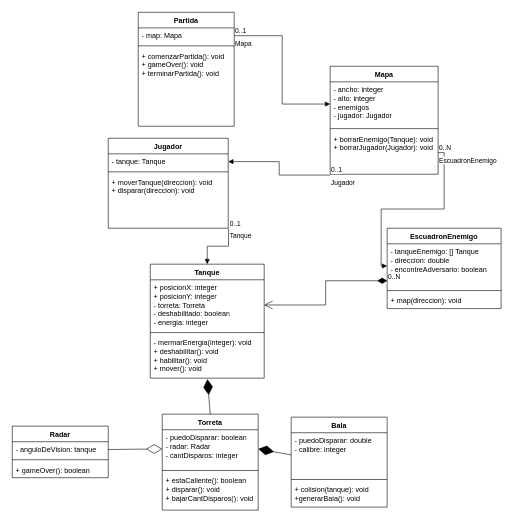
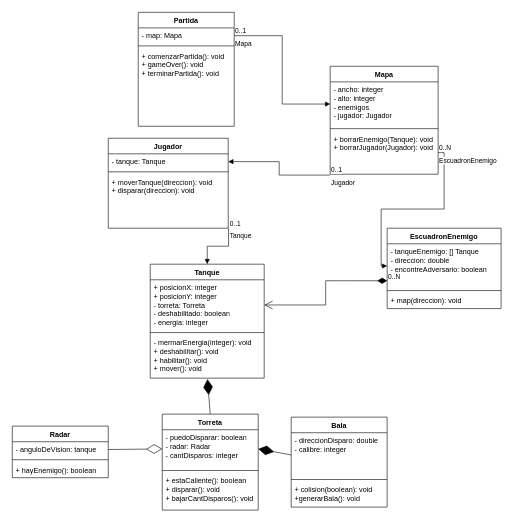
  <mxCell id="0" />
  <mxCell id="1" parent="0" />
  <mxCell id="2" value="Partida" style="swimlane;fontStyle=1;align=center;verticalAlign=top;childLayout=stackLayout;horizontal=1;startSize=26;horizontalStack=0;resizeParent=1;resizeParentMax=0;resizeLast=0;collapsible=1;marginBottom=0;whiteSpace=wrap;html=1;" vertex="1" parent="1"><mxGeometry x="230" y="20" width="160" height="190" as="geometry" /></mxCell>
  <mxCell id="3" value="- map: Mapa" style="text;strokeColor=none;fillColor=none;align=left;verticalAlign=top;spacingLeft=4;spacingRight=4;overflow=hidden;rotatable=0;points=[[0,0.5],[1,0.5]];portConstraint=eastwest;whiteSpace=wrap;html=1;" vertex="1" parent="2"><mxGeometry y="26" width="160" height="26" as="geometry" /></mxCell>
  <mxCell id="4" value="" style="line;strokeWidth=1;fillColor=none;align=left;verticalAlign=middle;spacingTop=-1;spacingLeft=3;spacingRight=3;rotatable=0;labelPosition=right;points=[];portConstraint=eastwest;strokeColor=inherit;" vertex="1" parent="2"><mxGeometry y="52" width="160" height="8" as="geometry" /></mxCell>
  <mxCell id="5" value="+ comenzarPartida(): void&lt;br&gt;+ gameOver(): void&lt;br&gt;+ terminarPartida(): void" style="text;strokeColor=none;fillColor=none;align=left;verticalAlign=top;spacingLeft=4;spacingRight=4;overflow=hidden;rotatable=0;points=[[0,0.5],[1,0.5]];portConstraint=eastwest;whiteSpace=wrap;html=1;" vertex="1" parent="2"><mxGeometry y="60" width="160" height="130" as="geometry" /></mxCell>
  <mxCell id="6" value="Mapa" style="swimlane;fontStyle=1;align=center;verticalAlign=top;childLayout=stackLayout;horizontal=1;startSize=26;horizontalStack=0;resizeParent=1;resizeParentMax=0;resizeLast=0;collapsible=1;marginBottom=0;whiteSpace=wrap;html=1;" vertex="1" parent="1"><mxGeometry x="550" y="110" width="180" height="180" as="geometry" /></mxCell>
  <mxCell id="7" value="- ancho: integer&lt;br&gt;- alto: integer&lt;br&gt;- enemigos&lt;br&gt;- jugador: Jugador" style="text;strokeColor=none;fillColor=none;align=left;verticalAlign=top;spacingLeft=4;spacingRight=4;overflow=hidden;rotatable=0;points=[[0,0.5],[1,0.5]];portConstraint=eastwest;whiteSpace=wrap;html=1;" vertex="1" parent="6"><mxGeometry y="26" width="180" height="74" as="geometry" /></mxCell>
  <mxCell id="8" value="" style="line;strokeWidth=1;fillColor=none;align=left;verticalAlign=middle;spacingTop=-1;spacingLeft=3;spacingRight=3;rotatable=0;labelPosition=right;points=[];portConstraint=eastwest;strokeColor=inherit;" vertex="1" parent="6"><mxGeometry y="100" width="180" height="8" as="geometry" /></mxCell>
  <mxCell id="9" value="+ borrarEnemigo(Tanque): void&lt;br&gt;+ borrarJugador(Jugador): void" style="text;strokeColor=none;fillColor=none;align=left;verticalAlign=top;spacingLeft=4;spacingRight=4;overflow=hidden;rotatable=0;points=[[0,0.5],[1,0.5]];portConstraint=eastwest;whiteSpace=wrap;html=1;" vertex="1" parent="6"><mxGeometry y="108" width="180" height="72" as="geometry" /></mxCell>
  <mxCell id="10" value="Jugador" style="swimlane;fontStyle=1;align=center;verticalAlign=top;childLayout=stackLayout;horizontal=1;startSize=26;horizontalStack=0;resizeParent=1;resizeParentMax=0;resizeLast=0;collapsible=1;marginBottom=0;whiteSpace=wrap;html=1;" vertex="1" parent="1"><mxGeometry x="180" y="230" width="200" height="150" as="geometry" /></mxCell>
  <mxCell id="11" value="- tanque: Tanque" style="text;strokeColor=none;fillColor=none;align=left;verticalAlign=top;spacingLeft=4;spacingRight=4;overflow=hidden;rotatable=0;points=[[0,0.5],[1,0.5]];portConstraint=eastwest;whiteSpace=wrap;html=1;" vertex="1" parent="10"><mxGeometry y="26" width="200" height="26" as="geometry" /></mxCell>
  <mxCell id="12" value="" style="line;strokeWidth=1;fillColor=none;align=left;verticalAlign=middle;spacingTop=-1;spacingLeft=3;spacingRight=3;rotatable=0;labelPosition=right;points=[];portConstraint=eastwest;strokeColor=inherit;" vertex="1" parent="10"><mxGeometry y="52" width="200" height="8" as="geometry" /></mxCell>
  <mxCell id="13" value="+ moverTanque(direccion): void&lt;br&gt;+ disparar(direccion): void&amp;nbsp;" style="text;strokeColor=none;fillColor=none;align=left;verticalAlign=top;spacingLeft=4;spacingRight=4;overflow=hidden;rotatable=0;points=[[0,0.5],[1,0.5]];portConstraint=eastwest;whiteSpace=wrap;html=1;" vertex="1" parent="10"><mxGeometry y="60" width="200" height="90" as="geometry" /></mxCell>
  <mxCell id="14" value="Tanque" style="swimlane;fontStyle=1;align=center;verticalAlign=top;childLayout=stackLayout;horizontal=1;startSize=26;horizontalStack=0;resizeParent=1;resizeParentMax=0;resizeLast=0;collapsible=1;marginBottom=0;whiteSpace=wrap;html=1;" vertex="1" parent="1"><mxGeometry x="250" y="440" width="190" height="190" as="geometry" /></mxCell>
  <mxCell id="15" value="+ posicionX: integer&lt;br&gt;+ posicionY: integer&lt;br&gt;- torreta: Torreta&lt;br&gt;- deshabilitado: boolean&lt;br&gt;- energia: integer" style="text;strokeColor=none;fillColor=none;align=left;verticalAlign=top;spacingLeft=4;spacingRight=4;overflow=hidden;rotatable=0;points=[[0,0.5],[1,0.5]];portConstraint=eastwest;whiteSpace=wrap;html=1;" vertex="1" parent="14"><mxGeometry y="26" width="190" height="84" as="geometry" /></mxCell>
  <mxCell id="16" value="" style="line;strokeWidth=1;fillColor=none;align=left;verticalAlign=middle;spacingTop=-1;spacingLeft=3;spacingRight=3;rotatable=0;labelPosition=right;points=[];portConstraint=eastwest;strokeColor=inherit;" vertex="1" parent="14"><mxGeometry y="110" width="190" height="8" as="geometry" /></mxCell>
  <mxCell id="17" value="- mermarEnergia(integer): void&lt;br&gt;+ deshabilitar(): void&lt;br&gt;+ habilitar(): void&lt;br&gt;+ mover(): void" style="text;strokeColor=none;fillColor=none;align=left;verticalAlign=top;spacingLeft=4;spacingRight=4;overflow=hidden;rotatable=0;points=[[0,0.5],[1,0.5]];portConstraint=eastwest;whiteSpace=wrap;html=1;" vertex="1" parent="14"><mxGeometry y="118" width="190" height="72" as="geometry" /></mxCell>
  <mxCell id="18" value="" style="text;strokeColor=none;fillColor=none;align=left;verticalAlign=middle;spacingTop=-1;spacingLeft=4;spacingRight=4;rotatable=0;labelPosition=right;points=[];portConstraint=eastwest;" vertex="1" parent="1"><mxGeometry x="590" y="510" width="20" height="14" as="geometry" /></mxCell>
  <mxCell id="19" value="EscuadronEnemigo" style="swimlane;fontStyle=1;align=center;verticalAlign=top;childLayout=stackLayout;horizontal=1;startSize=26;horizontalStack=0;resizeParent=1;resizeParentMax=0;resizeLast=0;collapsible=1;marginBottom=0;whiteSpace=wrap;html=1;" vertex="1" parent="1"><mxGeometry x="645" y="380" width="190" height="134" as="geometry" /></mxCell>
  <mxCell id="20" value="- tanqueEnemigo: [] Tanque&lt;br&gt;- direccion: double&lt;br&gt;- encontreAdversario: boolean" style="text;strokeColor=none;fillColor=none;align=left;verticalAlign=top;spacingLeft=4;spacingRight=4;overflow=hidden;rotatable=0;points=[[0,0.5],[1,0.5]];portConstraint=eastwest;whiteSpace=wrap;html=1;" vertex="1" parent="19"><mxGeometry y="26" width="190" height="74" as="geometry" /></mxCell>
  <mxCell id="21" value="" style="line;strokeWidth=1;fillColor=none;align=left;verticalAlign=middle;spacingTop=-1;spacingLeft=3;spacingRight=3;rotatable=0;labelPosition=right;points=[];portConstraint=eastwest;strokeColor=inherit;" vertex="1" parent="19"><mxGeometry y="100" width="190" height="8" as="geometry" /></mxCell>
  <mxCell id="22" value="+ map(direccion): void" style="text;strokeColor=none;fillColor=none;align=left;verticalAlign=top;spacingLeft=4;spacingRight=4;overflow=hidden;rotatable=0;points=[[0,0.5],[1,0.5]];portConstraint=eastwest;whiteSpace=wrap;html=1;" vertex="1" parent="19"><mxGeometry y="108" width="190" height="26" as="geometry" /></mxCell>
  <mxCell id="23" value="Torreta" style="swimlane;fontStyle=1;align=center;verticalAlign=top;childLayout=stackLayout;horizontal=1;startSize=26;horizontalStack=0;resizeParent=1;resizeParentMax=0;resizeLast=0;collapsible=1;marginBottom=0;whiteSpace=wrap;html=1;" vertex="1" parent="1"><mxGeometry x="270" y="690" width="160" height="160" as="geometry" /></mxCell>
  <mxCell id="24" value="- puedoDisparar: boolean&lt;br&gt;- radar: Radar&lt;br&gt;- cantDisparos: integer" style="text;strokeColor=none;fillColor=none;align=left;verticalAlign=top;spacingLeft=4;spacingRight=4;overflow=hidden;rotatable=0;points=[[0,0.5],[1,0.5]];portConstraint=eastwest;whiteSpace=wrap;html=1;" vertex="1" parent="23"><mxGeometry y="26" width="160" height="64" as="geometry" /></mxCell>
  <mxCell id="25" value="" style="line;strokeWidth=1;fillColor=none;align=left;verticalAlign=middle;spacingTop=-1;spacingLeft=3;spacingRight=3;rotatable=0;labelPosition=right;points=[];portConstraint=eastwest;strokeColor=inherit;" vertex="1" parent="23"><mxGeometry y="90" width="160" height="8" as="geometry" /></mxCell>
  <mxCell id="26" value="+ estaCaliente(): boolean&lt;br&gt;+ disparar(): void&lt;br&gt;+ bajarCantDisparos(): void" style="text;strokeColor=none;fillColor=none;align=left;verticalAlign=top;spacingLeft=4;spacingRight=4;overflow=hidden;rotatable=0;points=[[0,0.5],[1,0.5]];portConstraint=eastwest;whiteSpace=wrap;html=1;" vertex="1" parent="23"><mxGeometry y="98" width="160" height="62" as="geometry" /></mxCell>
  <mxCell id="27" value="Radar" style="swimlane;fontStyle=1;align=center;verticalAlign=top;childLayout=stackLayout;horizontal=1;startSize=26;horizontalStack=0;resizeParent=1;resizeParentMax=0;resizeLast=0;collapsible=1;marginBottom=0;whiteSpace=wrap;html=1;" vertex="1" parent="1"><mxGeometry x="20" y="710" width="160" height="86" as="geometry" /></mxCell>
  <mxCell id="28" value="- anguloDeVision: tanque" style="text;strokeColor=none;fillColor=none;align=left;verticalAlign=top;spacingLeft=4;spacingRight=4;overflow=hidden;rotatable=0;points=[[0,0.5],[1,0.5]];portConstraint=eastwest;whiteSpace=wrap;html=1;" vertex="1" parent="27"><mxGeometry y="26" width="160" height="26" as="geometry" /></mxCell>
  <mxCell id="29" value="" style="line;strokeWidth=1;fillColor=none;align=left;verticalAlign=middle;spacingTop=-1;spacingLeft=3;spacingRight=3;rotatable=0;labelPosition=right;points=[];portConstraint=eastwest;strokeColor=inherit;" vertex="1" parent="27"><mxGeometry y="52" width="160" height="8" as="geometry" /></mxCell>
- <mxCell id="30" value="+ gameOver(): boolean" style="text;strokeColor=none;fillColor=none;align=left;verticalAlign=top;spacingLeft=4;spacingRight=4;overflow=hidden;rotatable=0;points=[[0,0.5],[1,0.5]];portConstraint=eastwest;whiteSpace=wrap;html=1;" vertex="1" parent="27"><mxGeometry y="60" width="160" height="26" as="geometry" /></mxCell>
+ <mxCell id="30" value="+ hayEnemigo(): boolean" style="text;strokeColor=none;fillColor=none;align=left;verticalAlign=top;spacingLeft=4;spacingRight=4;overflow=hidden;rotatable=0;points=[[0,0.5],[1,0.5]];portConstraint=eastwest;whiteSpace=wrap;html=1;" vertex="1" parent="27"><mxGeometry y="60" width="160" height="26" as="geometry" /></mxCell>
  <mxCell id="31" value="Bala" style="swimlane;fontStyle=1;align=center;verticalAlign=top;childLayout=stackLayout;horizontal=1;startSize=26;horizontalStack=0;resizeParent=1;resizeParentMax=0;resizeLast=0;collapsible=1;marginBottom=0;whiteSpace=wrap;html=1;" vertex="1" parent="1"><mxGeometry x="485" y="695" width="160" height="150" as="geometry" /></mxCell>
- <mxCell id="32" value="- puedoDisparar: double&lt;br&gt;- calibre: integer" style="text;strokeColor=none;fillColor=none;align=left;verticalAlign=top;spacingLeft=4;spacingRight=4;overflow=hidden;rotatable=0;points=[[0,0.5],[1,0.5]];portConstraint=eastwest;whiteSpace=wrap;html=1;" vertex="1" parent="31"><mxGeometry y="26" width="160" height="74" as="geometry" /></mxCell>
+ <mxCell id="32" value="- direccionDisparo: double&lt;br&gt;- calibre: integer" style="text;strokeColor=none;fillColor=none;align=left;verticalAlign=top;spacingLeft=4;spacingRight=4;overflow=hidden;rotatable=0;points=[[0,0.5],[1,0.5]];portConstraint=eastwest;whiteSpace=wrap;html=1;" vertex="1" parent="31"><mxGeometry y="26" width="160" height="74" as="geometry" /></mxCell>
  <mxCell id="33" value="" style="line;strokeWidth=1;fillColor=none;align=left;verticalAlign=middle;spacingTop=-1;spacingLeft=3;spacingRight=3;rotatable=0;labelPosition=right;points=[];portConstraint=eastwest;strokeColor=inherit;" vertex="1" parent="31"><mxGeometry y="100" width="160" height="8" as="geometry" /></mxCell>
- <mxCell id="34" value="+ colision(tanque): void&lt;br&gt;+generarBala(): void" style="text;strokeColor=none;fillColor=none;align=left;verticalAlign=top;spacingLeft=4;spacingRight=4;overflow=hidden;rotatable=0;points=[[0,0.5],[1,0.5]];portConstraint=eastwest;whiteSpace=wrap;html=1;" vertex="1" parent="31"><mxGeometry y="108" width="160" height="42" as="geometry" /></mxCell>
+ <mxCell id="34" value="+ colision(boolean): void&lt;br&gt;+generarBala(): void" style="text;strokeColor=none;fillColor=none;align=left;verticalAlign=top;spacingLeft=4;spacingRight=4;overflow=hidden;rotatable=0;points=[[0,0.5],[1,0.5]];portConstraint=eastwest;whiteSpace=wrap;html=1;" vertex="1" parent="31"><mxGeometry y="108" width="160" height="42" as="geometry" /></mxCell>
  <mxCell id="35" value="Mapa" style="endArrow=block;endFill=1;html=1;edgeStyle=orthogonalEdgeStyle;align=left;verticalAlign=top;rounded=0;exitX=1;exitY=0.5;exitDx=0;exitDy=0;entryX=0;entryY=0.5;entryDx=0;entryDy=0;" edge="1" parent="1" source="3" target="7"><mxGeometry x="-1" relative="1" as="geometry"><mxPoint x="310" y="390" as="sourcePoint" /><mxPoint x="470" y="390" as="targetPoint" /></mxGeometry></mxCell>
  <mxCell id="36" value="0..1" style="edgeLabel;resizable=0;html=1;align=left;verticalAlign=bottom;" connectable="0" vertex="1" parent="35"><mxGeometry x="-1" relative="1" as="geometry" /></mxCell>
  <mxCell id="37" value="Jugador" style="endArrow=block;endFill=1;html=1;edgeStyle=orthogonalEdgeStyle;align=left;verticalAlign=top;rounded=0;exitX=-0.002;exitY=1.02;exitDx=0;exitDy=0;entryX=1;entryY=0.5;entryDx=0;entryDy=0;exitPerimeter=0;" edge="1" parent="1" source="9" target="11"><mxGeometry x="-1" relative="1" as="geometry"><mxPoint x="580" y="240" as="sourcePoint" /><mxPoint x="590" y="280" as="targetPoint" /></mxGeometry></mxCell>
  <mxCell id="38" value="0..1" style="edgeLabel;resizable=0;html=1;align=left;verticalAlign=bottom;" connectable="0" vertex="1" parent="37"><mxGeometry x="-1" relative="1" as="geometry" /></mxCell>
  <mxCell id="39" value="EscuadronEnemigo" style="endArrow=block;endFill=1;html=1;edgeStyle=orthogonalEdgeStyle;align=left;verticalAlign=top;rounded=0;exitX=1;exitY=0.5;exitDx=0;exitDy=0;" edge="1" parent="1" source="9" target="20"><mxGeometry x="-1" relative="1" as="geometry"><mxPoint x="480" y="360" as="sourcePoint" /><mxPoint x="640" y="360" as="targetPoint" /></mxGeometry></mxCell>
  <mxCell id="40" value="0..N" style="edgeLabel;resizable=0;html=1;align=left;verticalAlign=bottom;" connectable="0" vertex="1" parent="39"><mxGeometry x="-1" relative="1" as="geometry" /></mxCell>
  <mxCell id="41" value="0..N" style="endArrow=open;html=1;endSize=12;startArrow=diamondThin;startSize=14;startFill=1;edgeStyle=orthogonalEdgeStyle;align=left;verticalAlign=bottom;rounded=0;exitX=0.001;exitY=0.832;exitDx=0;exitDy=0;entryX=1;entryY=0.5;entryDx=0;entryDy=0;exitPerimeter=0;" edge="1" parent="1" source="20" target="15"><mxGeometry x="-1" y="3" relative="1" as="geometry"><mxPoint x="440" y="500" as="sourcePoint" /><mxPoint x="600" y="500" as="targetPoint" /></mxGeometry></mxCell>
  <mxCell id="42" value="" style="endArrow=diamondThin;endFill=1;endSize=24;html=1;rounded=0;exitX=0;exitY=0.5;exitDx=0;exitDy=0;entryX=1;entryY=0.5;entryDx=0;entryDy=0;" edge="1" parent="1" source="32" target="24"><mxGeometry width="160" relative="1" as="geometry"><mxPoint x="350" y="690" as="sourcePoint" /><mxPoint x="510" y="690" as="targetPoint" /></mxGeometry></mxCell>
  <mxCell id="43" value="" style="endArrow=diamondThin;endFill=0;endSize=24;html=1;rounded=0;exitX=1;exitY=0.5;exitDx=0;exitDy=0;entryX=0;entryY=0.5;entryDx=0;entryDy=0;" edge="1" parent="1" source="28" target="24"><mxGeometry width="160" relative="1" as="geometry"><mxPoint x="180" y="670" as="sourcePoint" /><mxPoint x="340" y="670" as="targetPoint" /></mxGeometry></mxCell>
  <mxCell id="44" value="" style="endArrow=diamondThin;endFill=1;endSize=24;html=1;rounded=0;exitX=0.5;exitY=0;exitDx=0;exitDy=0;entryX=0.502;entryY=1.021;entryDx=0;entryDy=0;entryPerimeter=0;" edge="1" parent="1" source="23" target="17"><mxGeometry width="160" relative="1" as="geometry"><mxPoint x="300" y="610" as="sourcePoint" /><mxPoint x="460" y="610" as="targetPoint" /></mxGeometry></mxCell>
  <mxCell id="45" value="Tanque" style="endArrow=block;endFill=1;html=1;edgeStyle=orthogonalEdgeStyle;align=left;verticalAlign=top;rounded=0;exitX=1.003;exitY=1.005;exitDx=0;exitDy=0;exitPerimeter=0;entryX=0.5;entryY=0;entryDx=0;entryDy=0;" edge="1" parent="1" source="13" target="14"><mxGeometry x="-1" relative="1" as="geometry"><mxPoint x="400" y="370" as="sourcePoint" /><mxPoint x="560" y="370" as="targetPoint" /></mxGeometry></mxCell>
  <mxCell id="46" value="0..1" style="edgeLabel;resizable=0;html=1;align=left;verticalAlign=bottom;" connectable="0" vertex="1" parent="45"><mxGeometry x="-1" relative="1" as="geometry" /></mxCell>
